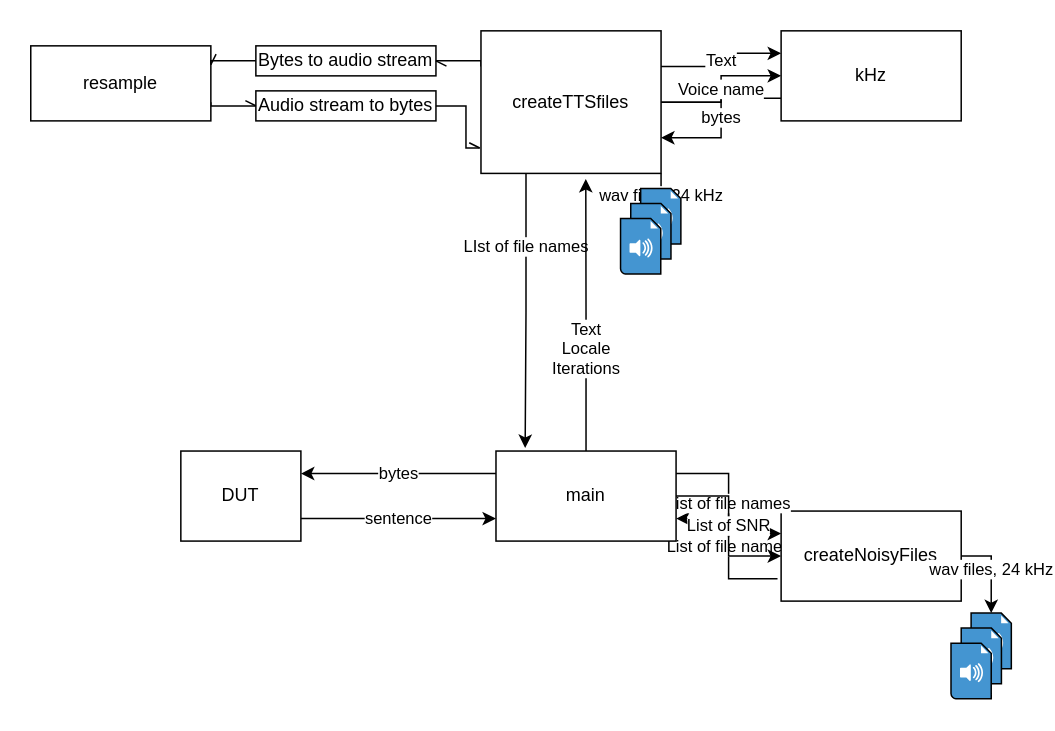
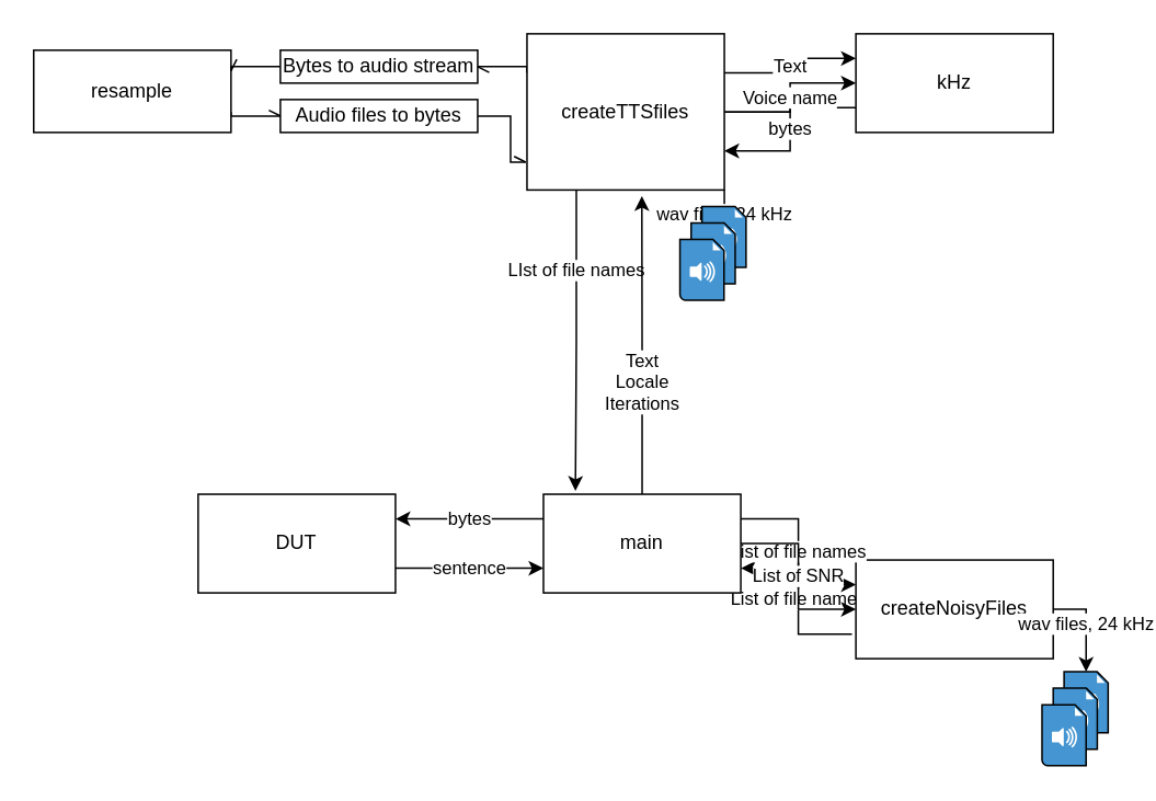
  <mxCell id="0" />
  <mxCell id="1" parent="0" />
  <mxCell id="2" value="Bytes to audio stream" style="rounded=0;whiteSpace=wrap;html=1;" vertex="1" parent="1"><mxGeometry x="170" y="30" width="120" height="20" as="geometry" /></mxCell>
- <mxCell id="3" value="Audio stream to bytes" style="rounded=0;whiteSpace=wrap;html=1;" vertex="1" parent="1"><mxGeometry x="170" y="60" width="120" height="20" as="geometry" /></mxCell>
+ <mxCell id="3" value="Audio files to bytes" style="rounded=0;whiteSpace=wrap;html=1;" vertex="1" parent="1"><mxGeometry x="170" y="60" width="120" height="20" as="geometry" /></mxCell>
  <mxCell id="4" value="bytes" style="edgeStyle=orthogonalEdgeStyle;rounded=0;orthogonalLoop=1;jettySize=auto;html=1;exitX=0;exitY=0.75;exitDx=0;exitDy=0;entryX=1;entryY=0.75;entryDx=0;entryDy=0;" edge="1" parent="1" source="5" target="10"><mxGeometry relative="1" as="geometry" /></mxCell>
  <mxCell id="5" value="kHz" style="rounded=0;whiteSpace=wrap;html=1;" vertex="1" parent="1"><mxGeometry x="520" y="20" width="120" height="60" as="geometry" /></mxCell>
  <mxCell id="6" value="Text" style="edgeStyle=orthogonalEdgeStyle;rounded=0;orthogonalLoop=1;jettySize=auto;html=1;exitX=1;exitY=0.25;exitDx=0;exitDy=0;entryX=0;entryY=0.25;entryDx=0;entryDy=0;" edge="1" parent="1" source="10" target="5"><mxGeometry relative="1" as="geometry" /></mxCell>
  <mxCell id="7" value="Voice name" style="edgeStyle=orthogonalEdgeStyle;rounded=0;orthogonalLoop=1;jettySize=auto;html=1;entryX=0;entryY=0.5;entryDx=0;entryDy=0;" edge="1" parent="1" source="10" target="5"><mxGeometry relative="1" as="geometry" /></mxCell>
  <mxCell id="8" style="edgeStyle=orthogonalEdgeStyle;rounded=0;orthogonalLoop=1;jettySize=auto;html=1;exitX=0;exitY=0.25;exitDx=0;exitDy=0;entryX=1;entryY=0.5;entryDx=0;entryDy=0;endArrow=openAsync;endFill=0;" edge="1" parent="1" source="10" target="2"><mxGeometry relative="1" as="geometry"><Array as="points"><mxPoint x="320" y="40" /></Array></mxGeometry></mxCell>
  <mxCell id="9" value="LIst of file names" style="edgeStyle=orthogonalEdgeStyle;rounded=0;orthogonalLoop=1;jettySize=auto;html=1;exitX=0.25;exitY=1;exitDx=0;exitDy=0;entryX=0.162;entryY=-0.034;entryDx=0;entryDy=0;entryPerimeter=0;" edge="1" parent="1" source="10" target="28"><mxGeometry x="-0.465" relative="1" as="geometry"><mxPoint as="offset" /></mxGeometry></mxCell>
  <mxCell id="10" value="c&lt;span style=&quot;background-color: initial;&quot;&gt;reateTTSfiles&lt;/span&gt;" style="rounded=0;whiteSpace=wrap;html=1;" vertex="1" parent="1"><mxGeometry x="320" y="20" width="120" height="95" as="geometry" /></mxCell>
  <mxCell id="11" style="edgeStyle=orthogonalEdgeStyle;rounded=0;orthogonalLoop=1;jettySize=auto;html=1;exitX=1;exitY=0.75;exitDx=0;exitDy=0;entryX=0;entryY=0.5;entryDx=0;entryDy=0;endArrow=openAsync;endFill=0;" edge="1" parent="1" source="12" target="3"><mxGeometry relative="1" as="geometry"><Array as="points"><mxPoint x="140" y="70" /></Array></mxGeometry></mxCell>
  <mxCell id="12" value="resample" style="rounded=0;whiteSpace=wrap;html=1;" vertex="1" parent="1"><mxGeometry x="20" y="30" width="120" height="50" as="geometry" /></mxCell>
  <mxCell id="13" style="edgeStyle=orthogonalEdgeStyle;rounded=0;orthogonalLoop=1;jettySize=auto;html=1;entryX=-0.007;entryY=0.822;entryDx=0;entryDy=0;entryPerimeter=0;endArrow=openAsync;endFill=0;" edge="1" parent="1" source="3" target="10"><mxGeometry relative="1" as="geometry" /></mxCell>
  <mxCell id="14" style="edgeStyle=orthogonalEdgeStyle;rounded=0;orthogonalLoop=1;jettySize=auto;html=1;exitX=0;exitY=0.5;exitDx=0;exitDy=0;entryX=1;entryY=0.25;entryDx=0;entryDy=0;endArrow=openAsync;endFill=0;" edge="1" parent="1" source="2" target="12"><mxGeometry relative="1" as="geometry"><Array as="points" /></mxGeometry></mxCell>
  <mxCell id="15" value="wav files, 24 kHz" style="edgeStyle=orthogonalEdgeStyle;rounded=0;orthogonalLoop=1;jettySize=auto;html=1;exitX=1;exitY=1;exitDx=0;exitDy=0;" edge="1" parent="1" source="10" target="18"><mxGeometry relative="1" as="geometry"><mxPoint x="380" y="140" as="targetPoint" /></mxGeometry></mxCell>
  <mxCell id="16" value="List of file names" style="edgeStyle=orthogonalEdgeStyle;rounded=0;orthogonalLoop=1;jettySize=auto;html=1;exitX=-0.02;exitY=0.752;exitDx=0;exitDy=0;entryX=1;entryY=0.75;entryDx=0;entryDy=0;exitPerimeter=0;" edge="1" parent="1" source="17" target="28"><mxGeometry relative="1" as="geometry"><mxPoint x="570" y="345" as="sourcePoint" /></mxGeometry></mxCell>
  <mxCell id="17" value="createNoisyFiles" style="rounded=0;whiteSpace=wrap;html=1;" vertex="1" parent="1"><mxGeometry x="520" y="340" width="120" height="60" as="geometry" /></mxCell>
  <mxCell id="18" value="" style="shadow=0;dashed=0;html=1;strokeColor=default;fillColor=#4495D1;labelPosition=center;verticalLabelPosition=bottom;verticalAlign=top;align=center;outlineConnect=0;shape=mxgraph.veeam.audio_file;" vertex="1" parent="1"><mxGeometry x="426.4" y="125" width="26.8" height="37" as="geometry" /></mxCell>
  <mxCell id="19" value="" style="shadow=0;dashed=0;html=1;strokeColor=default;fillColor=#4495D1;labelPosition=center;verticalLabelPosition=bottom;verticalAlign=top;align=center;outlineConnect=0;shape=mxgraph.veeam.audio_file;" vertex="1" parent="1"><mxGeometry x="419.8" y="135" width="26.8" height="37" as="geometry" /></mxCell>
  <mxCell id="20" value="" style="shadow=0;dashed=0;html=1;strokeColor=default;fillColor=#4495D1;labelPosition=center;verticalLabelPosition=bottom;verticalAlign=top;align=center;outlineConnect=0;shape=mxgraph.veeam.audio_file;" vertex="1" parent="1"><mxGeometry x="413" y="145" width="26.8" height="37" as="geometry" /></mxCell>
  <mxCell id="21" value="wav files, 24 kHz" style="edgeStyle=orthogonalEdgeStyle;rounded=0;orthogonalLoop=1;jettySize=auto;html=1;" edge="1" parent="1" target="22" source="17"><mxGeometry relative="1" as="geometry"><mxPoint x="663.2" y="360" as="sourcePoint" /><mxPoint x="633.2" y="420" as="targetPoint" /></mxGeometry></mxCell>
  <mxCell id="22" value="" style="shadow=0;dashed=0;html=1;strokeColor=default;fillColor=#4495D1;labelPosition=center;verticalLabelPosition=bottom;verticalAlign=top;align=center;outlineConnect=0;shape=mxgraph.veeam.audio_file;" vertex="1" parent="1"><mxGeometry x="646.6" y="408" width="26.8" height="37" as="geometry" /></mxCell>
  <mxCell id="23" value="" style="shadow=0;dashed=0;html=1;strokeColor=default;fillColor=#4495D1;labelPosition=center;verticalLabelPosition=bottom;verticalAlign=top;align=center;outlineConnect=0;shape=mxgraph.veeam.audio_file;" vertex="1" parent="1"><mxGeometry x="640" y="418" width="26.8" height="37" as="geometry" /></mxCell>
  <mxCell id="24" value="" style="shadow=0;dashed=0;html=1;strokeColor=default;fillColor=#4495D1;labelPosition=center;verticalLabelPosition=bottom;verticalAlign=top;align=center;outlineConnect=0;shape=mxgraph.veeam.audio_file;" vertex="1" parent="1"><mxGeometry x="633.2" y="428" width="26.8" height="37" as="geometry" /></mxCell>
  <mxCell id="25" value="List of file names" style="edgeStyle=orthogonalEdgeStyle;rounded=0;orthogonalLoop=1;jettySize=auto;html=1;exitX=1;exitY=0.25;exitDx=0;exitDy=0;entryX=0;entryY=0.25;entryDx=0;entryDy=0;" edge="1" parent="1" source="28" target="17"><mxGeometry relative="1" as="geometry"><mxPoint x="570" y="315" as="targetPoint" /></mxGeometry></mxCell>
  <mxCell id="26" value="List of SNR" style="edgeStyle=orthogonalEdgeStyle;rounded=0;orthogonalLoop=1;jettySize=auto;html=1;exitX=1;exitY=0.5;exitDx=0;exitDy=0;entryX=0;entryY=0.5;entryDx=0;entryDy=0;" edge="1" parent="1" source="28" target="17"><mxGeometry relative="1" as="geometry"><mxPoint x="570" y="330" as="targetPoint" /></mxGeometry></mxCell>
  <mxCell id="27" value="bytes" style="edgeStyle=orthogonalEdgeStyle;rounded=0;orthogonalLoop=1;jettySize=auto;html=1;exitX=0;exitY=0.25;exitDx=0;exitDy=0;entryX=1;entryY=0.25;entryDx=0;entryDy=0;" edge="1" parent="1" source="28" target="31"><mxGeometry relative="1" as="geometry" /></mxCell>
  <mxCell id="28" value="main" style="rounded=0;whiteSpace=wrap;html=1;" vertex="1" parent="1"><mxGeometry x="330" y="300" width="120" height="60" as="geometry" /></mxCell>
  <mxCell id="29" value="Text&lt;div&gt;Locale&lt;/div&gt;&lt;div&gt;Iterations&lt;/div&gt;" style="edgeStyle=orthogonalEdgeStyle;rounded=0;orthogonalLoop=1;jettySize=auto;html=1;exitX=0.5;exitY=0;exitDx=0;exitDy=0;entryX=0.582;entryY=1.039;entryDx=0;entryDy=0;entryPerimeter=0;" edge="1" parent="1" source="28" target="10"><mxGeometry x="-0.266" relative="1" as="geometry"><mxPoint y="-1" as="offset" /></mxGeometry></mxCell>
  <mxCell id="30" value="sentence" style="edgeStyle=orthogonalEdgeStyle;rounded=0;orthogonalLoop=1;jettySize=auto;html=1;exitX=1;exitY=0.75;exitDx=0;exitDy=0;entryX=0;entryY=0.75;entryDx=0;entryDy=0;" edge="1" parent="1" source="31" target="28"><mxGeometry relative="1" as="geometry" /></mxCell>
- <mxCell id="31" value="DUT" style="rounded=0;whiteSpace=wrap;html=1;" vertex="1" parent="1"><mxGeometry x="120" y="300" width="80" height="60" as="geometry" /></mxCell>
+ <mxCell id="31" value="DUT" style="rounded=0;whiteSpace=wrap;html=1;" vertex="1" parent="1"><mxGeometry x="120" y="300" width="120" height="60" as="geometry" /></mxCell>
